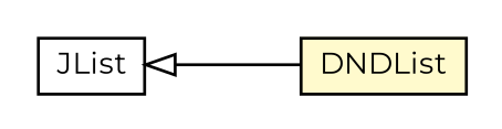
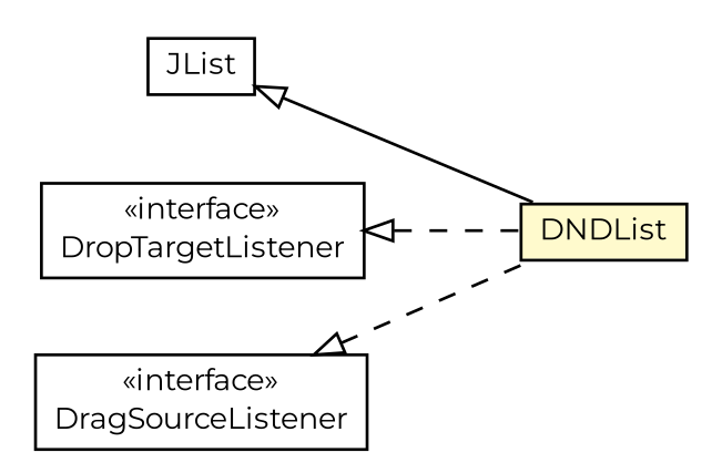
  digraph {
    fontname=Montserrat
    nodesep=0.25
    rankdir=LR
    ranksep=0.5
    node [fontcolor=black fontname=Montserrat fontsize=10.0 shape=plaintext]
    edge [arrowtail=empty dir=back fontname=Montserrat fontsize=10 headport=p labelfontname=arial labelfontsize=10 tailport=p style=dashed]
    n1 [label=<<table title="context.arch.intelligibility.apps.roomlight.DNDList" border="0" cellborder="1" cellspacing="0" cellpadding="2" port="p" bgcolor="lemonChiffon" href="./DNDList.html"> 		<tr><td><table border="0" cellspacing="0" cellpadding="1"> <tr><td align="center" balign="center"> DNDList </td></tr> 		</table></td></tr> 		</table>>]
    n2 [label=<<table title="javax.swing.JList" border="0" cellborder="1" cellspacing="0" cellpadding="2" port="p" href="http://java.sun.com/j2se/1.4.2/docs/api/javax/swing/JList.html"> 		<tr><td><table border="0" cellspacing="0" cellpadding="1"> <tr><td align="center" balign="center"> JList </td></tr> 		</table></td></tr> 		</table>>]
+   n3 [label=<<table title="java.awt.dnd.DropTargetListener" border="0" cellborder="1" cellspacing="0" cellpadding="2" port="p" href="http://java.sun.com/j2se/1.4.2/docs/api/java/awt/dnd/DropTargetListener.html"> 		<tr><td><table border="0" cellspacing="0" cellpadding="1"> <tr><td align="center" balign="center"> &#171;interface&#187; </td></tr> <tr><td align="center" balign="center"> DropTargetListener </td></tr> 		</table></td></tr> 		</table>>]
+   n4 [label=<<table title="java.awt.dnd.DragSourceListener" border="0" cellborder="1" cellspacing="0" cellpadding="2" port="p" href="http://java.sun.com/j2se/1.4.2/docs/api/java/awt/dnd/DragSourceListener.html"> 		<tr><td><table border="0" cellspacing="0" cellpadding="1"> <tr><td align="center" balign="center"> &#171;interface&#187; </td></tr> <tr><td align="center" balign="center"> DragSourceListener </td></tr> 		</table></td></tr> 		</table>>]
    n2 -> n1 [style=""]
+   n3 -> n1
+   n4 -> n1
  }
